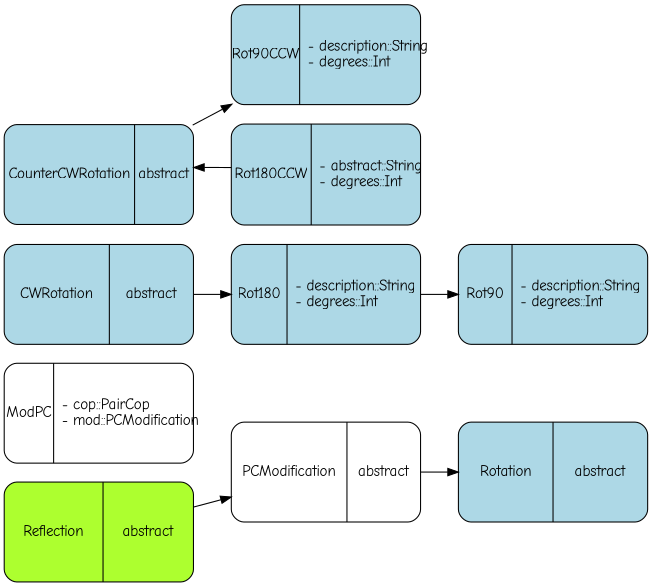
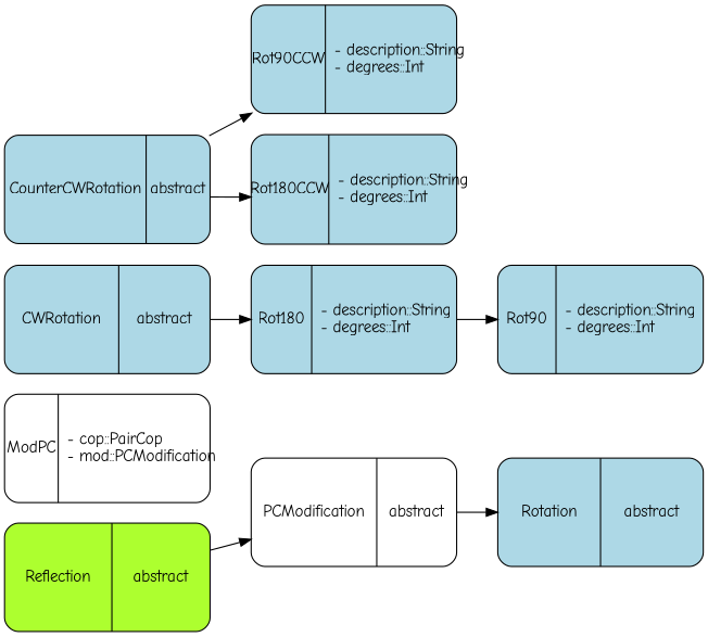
  digraph {
    fontname="Comic Neue"
    rankdir=LR
    node [fixedsize=true fontname="Comic Neue" shape=Mrecord fillcolor=lightblue style=filled]
    edge [fontname="Comic Neue"]
    n1 [height=1.3 label="{ModPC | - cop::PairCop\l- mod::PCModification\l}" width=2.5 fillcolor="" style=""]
    n2 [height=1.3 label="{PCModification | abstract}" width=2.5 fillcolor="" style=""]
    n3 [height=1.3 label="{Rotation | abstract}" width=2.5]
    n4 [fillcolor=greenyellow height=1.3 label="{Reflection | abstract}" width=2.5]
    n5 [height=1.3 label="{CWRotation | abstract}" width=2.5]
    n6 [height=1.3 label="{Rot180 | - description::String\l- degrees::Int\l}" width=2.5]
    n7 [height=1.3 label="{CounterCWRotation | abstract}" width=2.5]
    n8 [height=1.3 label="{Rot90CCW | - description::String\l- degrees::Int\l}" width=2.5]
-   n9 [height=1.3 label="{Rot180CCW | - abstract::String\l- degrees::Int\l}" width=2.5]
+   n9 [height=1.3 label="{Rot180CCW | - description::String\l- degrees::Int\l}" width=2.5]
    n10 [height=1.3 label="{Rot90 | - description::String\l- degrees::Int\l}" width=2.5]
    n1 -> n2 [style=invis]
    n2 -> n3
    n4 -> n2
    n5 -> n6
    n6 -> n10
    n7 -> n8
-   n9 -> n7
+   n7 -> n9
  }
